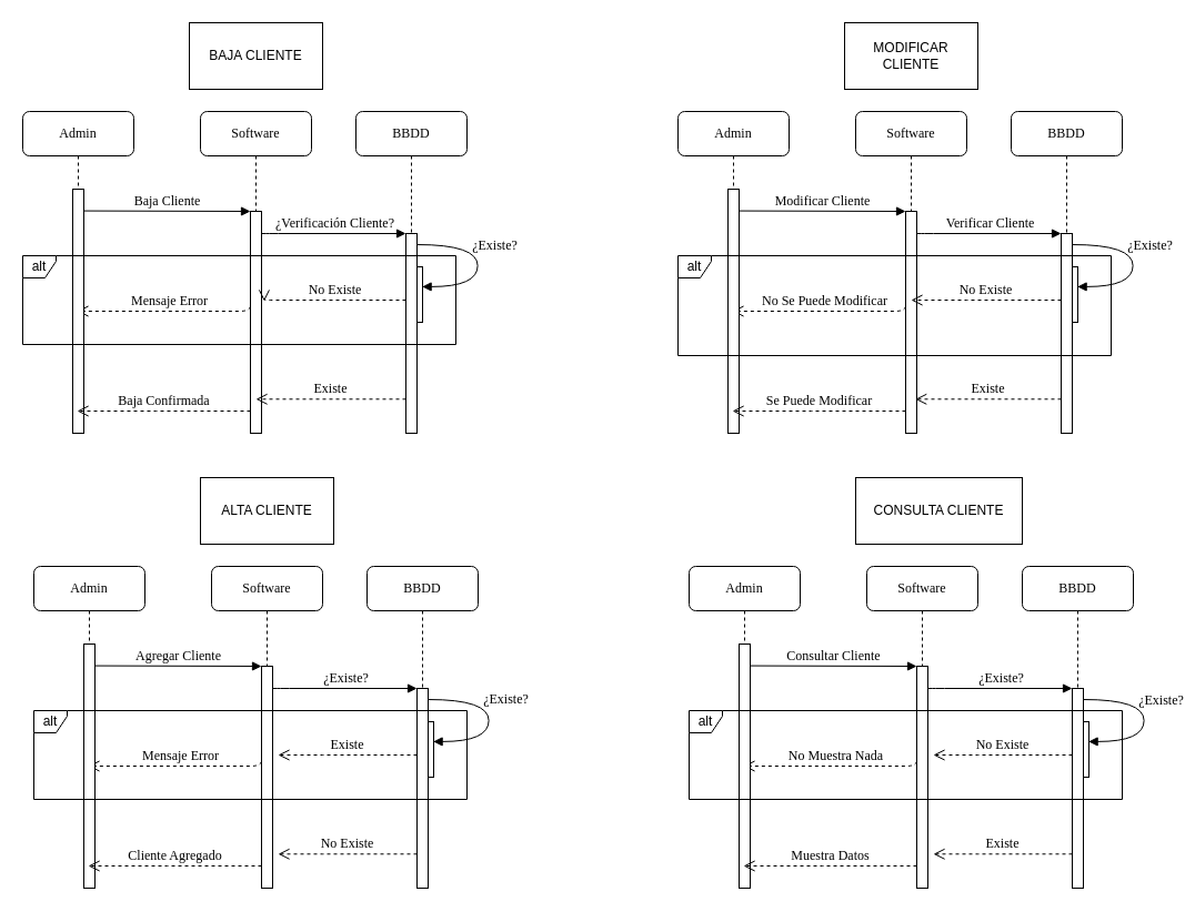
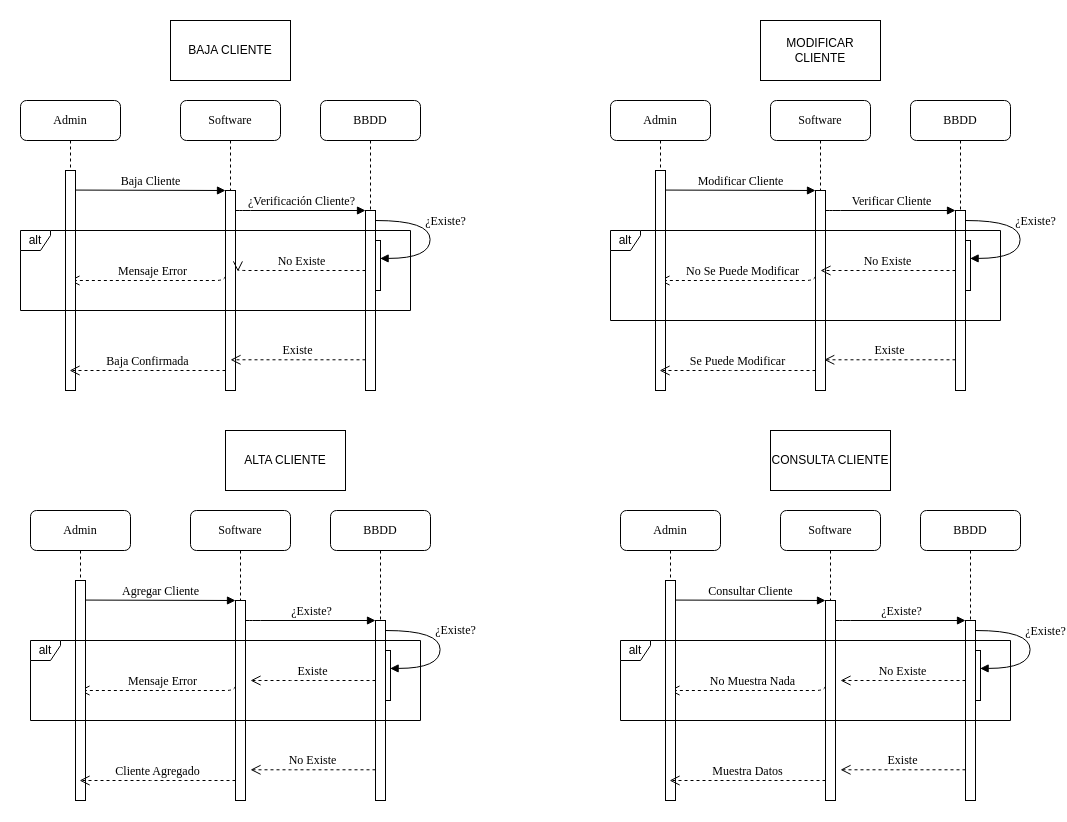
  <mxCell id="0" />
  <mxCell id="1" parent="0" />
  <mxCell id="2" value="Software" style="shape=umlLifeline;perimeter=lifelinePerimeter;whiteSpace=wrap;html=1;container=1;collapsible=0;recursiveResize=0;outlineConnect=0;rounded=1;shadow=0;comic=0;labelBackgroundColor=none;strokeWidth=1;fontFamily=Verdana;fontSize=12;align=center;" vertex="1" parent="1"><mxGeometry x="770" y="100" width="100" height="290" as="geometry" /></mxCell>
  <mxCell id="3" value="" style="html=1;points=[];perimeter=orthogonalPerimeter;rounded=0;shadow=0;comic=0;labelBackgroundColor=none;strokeWidth=1;fontFamily=Verdana;fontSize=12;align=center;" vertex="1" parent="2"><mxGeometry x="45" y="90" width="10" height="200" as="geometry" /></mxCell>
  <mxCell id="4" value="No Se Puede Modificar" style="html=1;verticalAlign=bottom;endArrow=open;dashed=1;endSize=8;labelBackgroundColor=none;fontFamily=Verdana;fontSize=12;edgeStyle=elbowEdgeStyle;elbow=vertical;" edge="1" parent="2"><mxGeometry relative="1" as="geometry"><mxPoint x="-111.038" y="180" as="targetPoint" /><Array as="points"><mxPoint x="20" y="180" /><mxPoint x="-50" y="170" /><mxPoint x="20" y="170" /></Array><mxPoint x="45" y="170" as="sourcePoint" /></mxGeometry></mxCell>
  <mxCell id="5" value="BBDD" style="shape=umlLifeline;perimeter=lifelinePerimeter;whiteSpace=wrap;html=1;container=1;collapsible=0;recursiveResize=0;outlineConnect=0;rounded=1;shadow=0;comic=0;labelBackgroundColor=none;strokeWidth=1;fontFamily=Verdana;fontSize=12;align=center;" vertex="1" parent="1"><mxGeometry x="910" y="100" width="100" height="290" as="geometry" /></mxCell>
  <mxCell id="6" value="No Existe" style="html=1;verticalAlign=bottom;endArrow=open;dashed=1;endSize=8;labelBackgroundColor=none;fontFamily=Verdana;fontSize=12;edgeStyle=elbowEdgeStyle;elbow=vertical;" edge="1" parent="5"><mxGeometry relative="1" as="geometry"><mxPoint x="-90" y="170" as="targetPoint" /><Array as="points"><mxPoint x="-50" y="170" /><mxPoint x="20" y="170" /></Array><mxPoint x="45" y="170" as="sourcePoint" /></mxGeometry></mxCell>
  <mxCell id="7" value="¿Existe?" style="html=1;verticalAlign=bottom;endArrow=block;labelBackgroundColor=none;fontFamily=Verdana;fontSize=12;elbow=vertical;edgeStyle=orthogonalEdgeStyle;curved=1;entryX=1;entryY=0.286;entryPerimeter=0;exitX=1.038;exitY=0.345;exitPerimeter=0;" edge="1" parent="5"><mxGeometry x="-0.093" y="15" relative="1" as="geometry"><mxPoint x="55.0" y="120.0" as="sourcePoint" /><mxPoint x="59.62" y="157.92" as="targetPoint" /><Array as="points"><mxPoint x="109.62" y="119.9" /><mxPoint x="109.62" y="157.9" /></Array><mxPoint as="offset" /></mxGeometry></mxCell>
  <mxCell id="8" value="" style="html=1;points=[];perimeter=orthogonalPerimeter;rounded=0;shadow=0;comic=0;labelBackgroundColor=none;strokeWidth=1;fontFamily=Verdana;fontSize=12;align=center;" vertex="1" parent="5"><mxGeometry x="50" y="140" width="10" height="50" as="geometry" /></mxCell>
  <mxCell id="9" value="Existe" style="html=1;verticalAlign=bottom;endArrow=open;dashed=1;endSize=8;labelBackgroundColor=none;fontFamily=Verdana;fontSize=12;edgeStyle=elbowEdgeStyle;elbow=vertical;entryX=0.871;entryY=0.845;entryDx=0;entryDy=0;entryPerimeter=0;" edge="1" parent="5" target="3"><mxGeometry relative="1" as="geometry"><mxPoint x="-80" y="259.29" as="targetPoint" /><Array as="points"><mxPoint x="-50" y="259.29" /><mxPoint x="20" y="259.29" /></Array><mxPoint x="45" y="259.29" as="sourcePoint" /></mxGeometry></mxCell>
  <mxCell id="10" value="Admin" style="shape=umlLifeline;perimeter=lifelinePerimeter;whiteSpace=wrap;html=1;container=1;collapsible=0;recursiveResize=0;outlineConnect=0;rounded=1;shadow=0;comic=0;labelBackgroundColor=none;strokeWidth=1;fontFamily=Verdana;fontSize=12;align=center;" vertex="1" parent="1"><mxGeometry x="610" y="100" width="100" height="290" as="geometry" /></mxCell>
  <mxCell id="11" value="" style="html=1;points=[];perimeter=orthogonalPerimeter;rounded=0;shadow=0;comic=0;labelBackgroundColor=none;strokeWidth=1;fontFamily=Verdana;fontSize=12;align=center;" vertex="1" parent="10"><mxGeometry x="45" y="70" width="10" height="220" as="geometry" /></mxCell>
  <mxCell id="12" value="" style="html=1;points=[];perimeter=orthogonalPerimeter;rounded=0;shadow=0;comic=0;labelBackgroundColor=none;strokeWidth=1;fontFamily=Verdana;fontSize=12;align=center;" vertex="1" parent="1"><mxGeometry x="955" y="210" width="10" height="180" as="geometry" /></mxCell>
  <mxCell id="13" value="Verificar Cliente" style="html=1;verticalAlign=bottom;endArrow=block;labelBackgroundColor=none;fontFamily=Verdana;fontSize=12;edgeStyle=elbowEdgeStyle;elbow=vertical;" edge="1" parent="1" source="3" target="12"><mxGeometry x="0.011" relative="1" as="geometry"><mxPoint x="880" y="210" as="sourcePoint" /><Array as="points"><mxPoint x="830" y="210" /></Array><mxPoint as="offset" /></mxGeometry></mxCell>
  <mxCell id="14" value="Modificar Cliente" style="html=1;verticalAlign=bottom;endArrow=block;entryX=0;entryY=0;labelBackgroundColor=none;fontFamily=Verdana;fontSize=12;edgeStyle=elbowEdgeStyle;elbow=vertical;" edge="1" parent="1" target="3"><mxGeometry relative="1" as="geometry"><mxPoint x="665" y="189.571" as="sourcePoint" /></mxGeometry></mxCell>
  <mxCell id="15" value="alt" style="shape=umlFrame;whiteSpace=wrap;html=1;pointerEvents=0;width=30;height=20;" vertex="1" parent="1"><mxGeometry x="610" y="230" width="390" height="90" as="geometry" /></mxCell>
  <mxCell id="16" value="Se Puede Modificar" style="html=1;verticalAlign=bottom;endArrow=open;dashed=1;endSize=8;labelBackgroundColor=none;fontFamily=Verdana;fontSize=12;edgeStyle=elbowEdgeStyle;elbow=vertical;" edge="1" parent="1"><mxGeometry relative="1" as="geometry"><mxPoint x="659.071" y="370" as="targetPoint" /><Array as="points"><mxPoint x="720" y="370" /><mxPoint x="790" y="370" /></Array><mxPoint x="815" y="370" as="sourcePoint" /></mxGeometry></mxCell>
  <mxCell id="17" value="MODIFICAR CLIENTE" style="rounded=0;whiteSpace=wrap;html=1;" vertex="1" parent="1"><mxGeometry x="760" y="20" width="120" height="60" as="geometry" /></mxCell>
  <mxCell id="18" value="Software" style="shape=umlLifeline;perimeter=lifelinePerimeter;whiteSpace=wrap;html=1;container=1;collapsible=0;recursiveResize=0;outlineConnect=0;rounded=1;shadow=0;comic=0;labelBackgroundColor=none;strokeWidth=1;fontFamily=Verdana;fontSize=12;align=center;" vertex="1" parent="1"><mxGeometry x="180" y="100" width="100" height="290" as="geometry" /></mxCell>
  <mxCell id="19" value="" style="html=1;points=[];perimeter=orthogonalPerimeter;rounded=0;shadow=0;comic=0;labelBackgroundColor=none;strokeWidth=1;fontFamily=Verdana;fontSize=12;align=center;" vertex="1" parent="18"><mxGeometry x="45" y="90" width="10" height="200" as="geometry" /></mxCell>
  <mxCell id="20" value="Mensaje Error" style="html=1;verticalAlign=bottom;endArrow=open;dashed=1;endSize=8;labelBackgroundColor=none;fontFamily=Verdana;fontSize=12;edgeStyle=elbowEdgeStyle;elbow=vertical;" edge="1" parent="18"><mxGeometry relative="1" as="geometry"><mxPoint x="-111.038" y="180" as="targetPoint" /><Array as="points"><mxPoint x="20" y="180" /><mxPoint x="-50" y="170" /><mxPoint x="20" y="170" /></Array><mxPoint x="45" y="170" as="sourcePoint" /></mxGeometry></mxCell>
  <mxCell id="21" value="BBDD" style="shape=umlLifeline;perimeter=lifelinePerimeter;whiteSpace=wrap;html=1;container=1;collapsible=0;recursiveResize=0;outlineConnect=0;rounded=1;shadow=0;comic=0;labelBackgroundColor=none;strokeWidth=1;fontFamily=Verdana;fontSize=12;align=center;" vertex="1" parent="1"><mxGeometry x="320" y="100" width="100" height="290" as="geometry" /></mxCell>
  <mxCell id="22" value="No Existe" style="html=1;verticalAlign=bottom;endArrow=open;dashed=1;endSize=8;labelBackgroundColor=none;fontFamily=Verdana;fontSize=12;edgeStyle=elbowEdgeStyle;elbow=vertical;entryX=1.243;entryY=0.405;entryDx=0;entryDy=0;entryPerimeter=0;" edge="1" parent="21" target="19"><mxGeometry relative="1" as="geometry"><mxPoint x="-80" y="170" as="targetPoint" /><Array as="points"><mxPoint x="-50" y="170" /><mxPoint x="20" y="170" /></Array><mxPoint x="45" y="170" as="sourcePoint" /></mxGeometry></mxCell>
  <mxCell id="23" value="¿Existe?" style="html=1;verticalAlign=bottom;endArrow=block;labelBackgroundColor=none;fontFamily=Verdana;fontSize=12;elbow=vertical;edgeStyle=orthogonalEdgeStyle;curved=1;entryX=1;entryY=0.286;entryPerimeter=0;exitX=1.038;exitY=0.345;exitPerimeter=0;" edge="1" parent="21"><mxGeometry x="-0.093" y="15" relative="1" as="geometry"><mxPoint x="55.0" y="120.0" as="sourcePoint" /><mxPoint x="59.62" y="157.92" as="targetPoint" /><Array as="points"><mxPoint x="109.62" y="119.9" /><mxPoint x="109.62" y="157.9" /></Array><mxPoint as="offset" /></mxGeometry></mxCell>
  <mxCell id="24" value="" style="html=1;points=[];perimeter=orthogonalPerimeter;rounded=0;shadow=0;comic=0;labelBackgroundColor=none;strokeWidth=1;fontFamily=Verdana;fontSize=12;align=center;" vertex="1" parent="21"><mxGeometry x="50" y="140" width="10" height="50" as="geometry" /></mxCell>
  <mxCell id="25" value="Existe" style="html=1;verticalAlign=bottom;endArrow=open;dashed=1;endSize=8;labelBackgroundColor=none;fontFamily=Verdana;fontSize=12;edgeStyle=elbowEdgeStyle;elbow=vertical;entryX=0.5;entryY=0.846;entryDx=0;entryDy=0;entryPerimeter=0;" edge="1" parent="21" target="19"><mxGeometry relative="1" as="geometry"><mxPoint x="-80" y="259.29" as="targetPoint" /><Array as="points"><mxPoint x="-50" y="259.29" /><mxPoint x="20" y="259.29" /></Array><mxPoint x="45" y="259.29" as="sourcePoint" /></mxGeometry></mxCell>
  <mxCell id="26" value="Admin" style="shape=umlLifeline;perimeter=lifelinePerimeter;whiteSpace=wrap;html=1;container=1;collapsible=0;recursiveResize=0;outlineConnect=0;rounded=1;shadow=0;comic=0;labelBackgroundColor=none;strokeWidth=1;fontFamily=Verdana;fontSize=12;align=center;" vertex="1" parent="1"><mxGeometry x="20" y="100" width="100" height="290" as="geometry" /></mxCell>
  <mxCell id="27" value="" style="html=1;points=[];perimeter=orthogonalPerimeter;rounded=0;shadow=0;comic=0;labelBackgroundColor=none;strokeWidth=1;fontFamily=Verdana;fontSize=12;align=center;" vertex="1" parent="26"><mxGeometry x="45" y="70" width="10" height="220" as="geometry" /></mxCell>
  <mxCell id="28" value="" style="html=1;points=[];perimeter=orthogonalPerimeter;rounded=0;shadow=0;comic=0;labelBackgroundColor=none;strokeWidth=1;fontFamily=Verdana;fontSize=12;align=center;" vertex="1" parent="1"><mxGeometry x="365" y="210" width="10" height="180" as="geometry" /></mxCell>
  <mxCell id="29" value="¿Verificación Cliente?" style="html=1;verticalAlign=bottom;endArrow=block;labelBackgroundColor=none;fontFamily=Verdana;fontSize=12;edgeStyle=elbowEdgeStyle;elbow=vertical;" edge="1" parent="1" source="19" target="28"><mxGeometry x="0.011" relative="1" as="geometry"><mxPoint x="290" y="210" as="sourcePoint" /><Array as="points"><mxPoint x="240" y="210" /></Array><mxPoint as="offset" /></mxGeometry></mxCell>
  <mxCell id="30" value="Baja Cliente" style="html=1;verticalAlign=bottom;endArrow=block;entryX=0;entryY=0;labelBackgroundColor=none;fontFamily=Verdana;fontSize=12;edgeStyle=elbowEdgeStyle;elbow=vertical;" edge="1" parent="1" target="19"><mxGeometry relative="1" as="geometry"><mxPoint x="75" y="189.571" as="sourcePoint" /></mxGeometry></mxCell>
  <mxCell id="31" value="alt" style="shape=umlFrame;whiteSpace=wrap;html=1;pointerEvents=0;width=30;height=20;" vertex="1" parent="1"><mxGeometry x="20" y="230" width="390" height="80" as="geometry" /></mxCell>
  <mxCell id="32" value="Baja Confirmada" style="html=1;verticalAlign=bottom;endArrow=open;dashed=1;endSize=8;labelBackgroundColor=none;fontFamily=Verdana;fontSize=12;edgeStyle=elbowEdgeStyle;elbow=vertical;" edge="1" parent="1"><mxGeometry relative="1" as="geometry"><mxPoint x="69.071" y="370" as="targetPoint" /><Array as="points"><mxPoint x="130" y="370" /><mxPoint x="200" y="370" /></Array><mxPoint x="225" y="370" as="sourcePoint" /></mxGeometry></mxCell>
  <mxCell id="33" value="BAJA CLIENTE" style="rounded=0;whiteSpace=wrap;html=1;" vertex="1" parent="1"><mxGeometry x="170" y="20" width="120" height="60" as="geometry" /></mxCell>
  <mxCell id="34" value="Software" style="shape=umlLifeline;perimeter=lifelinePerimeter;whiteSpace=wrap;html=1;container=1;collapsible=0;recursiveResize=0;outlineConnect=0;rounded=1;shadow=0;comic=0;labelBackgroundColor=none;strokeWidth=1;fontFamily=Verdana;fontSize=12;align=center;" vertex="1" parent="1"><mxGeometry x="780" y="510" width="100" height="290" as="geometry" /></mxCell>
  <mxCell id="35" value="" style="html=1;points=[];perimeter=orthogonalPerimeter;rounded=0;shadow=0;comic=0;labelBackgroundColor=none;strokeWidth=1;fontFamily=Verdana;fontSize=12;align=center;" vertex="1" parent="34"><mxGeometry x="45" y="90" width="10" height="200" as="geometry" /></mxCell>
  <mxCell id="36" value="No Muestra Nada" style="html=1;verticalAlign=bottom;endArrow=open;dashed=1;endSize=8;labelBackgroundColor=none;fontFamily=Verdana;fontSize=12;edgeStyle=elbowEdgeStyle;elbow=vertical;" edge="1" parent="34"><mxGeometry relative="1" as="geometry"><mxPoint x="-111.038" y="180" as="targetPoint" /><Array as="points"><mxPoint x="20" y="180" /><mxPoint x="-50" y="170" /><mxPoint x="20" y="170" /></Array><mxPoint x="45" y="170" as="sourcePoint" /></mxGeometry></mxCell>
  <mxCell id="37" value="BBDD" style="shape=umlLifeline;perimeter=lifelinePerimeter;whiteSpace=wrap;html=1;container=1;collapsible=0;recursiveResize=0;outlineConnect=0;rounded=1;shadow=0;comic=0;labelBackgroundColor=none;strokeWidth=1;fontFamily=Verdana;fontSize=12;align=center;" vertex="1" parent="1"><mxGeometry x="920" y="510" width="100" height="290" as="geometry" /></mxCell>
  <mxCell id="38" value="No Existe" style="html=1;verticalAlign=bottom;endArrow=open;dashed=1;endSize=8;labelBackgroundColor=none;fontFamily=Verdana;fontSize=12;edgeStyle=elbowEdgeStyle;elbow=vertical;" edge="1" parent="37"><mxGeometry relative="1" as="geometry"><mxPoint x="-80" y="170" as="targetPoint" /><Array as="points"><mxPoint x="-50" y="170" /><mxPoint x="20" y="170" /></Array><mxPoint x="45" y="170" as="sourcePoint" /></mxGeometry></mxCell>
  <mxCell id="39" value="¿Existe?" style="html=1;verticalAlign=bottom;endArrow=block;labelBackgroundColor=none;fontFamily=Verdana;fontSize=12;elbow=vertical;edgeStyle=orthogonalEdgeStyle;curved=1;entryX=1;entryY=0.286;entryPerimeter=0;exitX=1.038;exitY=0.345;exitPerimeter=0;" edge="1" parent="37"><mxGeometry x="-0.093" y="15" relative="1" as="geometry"><mxPoint x="55.0" y="120.0" as="sourcePoint" /><mxPoint x="59.62" y="157.92" as="targetPoint" /><Array as="points"><mxPoint x="109.62" y="119.9" /><mxPoint x="109.62" y="157.9" /></Array><mxPoint as="offset" /></mxGeometry></mxCell>
  <mxCell id="40" value="" style="html=1;points=[];perimeter=orthogonalPerimeter;rounded=0;shadow=0;comic=0;labelBackgroundColor=none;strokeWidth=1;fontFamily=Verdana;fontSize=12;align=center;" vertex="1" parent="37"><mxGeometry x="50" y="140" width="10" height="50" as="geometry" /></mxCell>
  <mxCell id="41" value="Existe" style="html=1;verticalAlign=bottom;endArrow=open;dashed=1;endSize=8;labelBackgroundColor=none;fontFamily=Verdana;fontSize=12;edgeStyle=elbowEdgeStyle;elbow=vertical;" edge="1" parent="37"><mxGeometry relative="1" as="geometry"><mxPoint x="-80" y="259.29" as="targetPoint" /><Array as="points"><mxPoint x="-50" y="259.29" /><mxPoint x="20" y="259.29" /></Array><mxPoint x="45" y="259.29" as="sourcePoint" /></mxGeometry></mxCell>
  <mxCell id="42" value="Admin" style="shape=umlLifeline;perimeter=lifelinePerimeter;whiteSpace=wrap;html=1;container=1;collapsible=0;recursiveResize=0;outlineConnect=0;rounded=1;shadow=0;comic=0;labelBackgroundColor=none;strokeWidth=1;fontFamily=Verdana;fontSize=12;align=center;" vertex="1" parent="1"><mxGeometry x="620" y="510" width="100" height="290" as="geometry" /></mxCell>
  <mxCell id="43" value="" style="html=1;points=[];perimeter=orthogonalPerimeter;rounded=0;shadow=0;comic=0;labelBackgroundColor=none;strokeWidth=1;fontFamily=Verdana;fontSize=12;align=center;" vertex="1" parent="42"><mxGeometry x="45" y="70" width="10" height="220" as="geometry" /></mxCell>
  <mxCell id="44" value="" style="html=1;points=[];perimeter=orthogonalPerimeter;rounded=0;shadow=0;comic=0;labelBackgroundColor=none;strokeWidth=1;fontFamily=Verdana;fontSize=12;align=center;" vertex="1" parent="1"><mxGeometry x="965" y="620" width="10" height="180" as="geometry" /></mxCell>
  <mxCell id="45" value="¿Existe?" style="html=1;verticalAlign=bottom;endArrow=block;labelBackgroundColor=none;fontFamily=Verdana;fontSize=12;edgeStyle=elbowEdgeStyle;elbow=vertical;" edge="1" parent="1" source="35" target="44"><mxGeometry x="0.011" relative="1" as="geometry"><mxPoint x="890" y="620" as="sourcePoint" /><Array as="points"><mxPoint x="840" y="620" /></Array><mxPoint as="offset" /></mxGeometry></mxCell>
  <mxCell id="46" value="Consultar Cliente" style="html=1;verticalAlign=bottom;endArrow=block;entryX=0;entryY=0;labelBackgroundColor=none;fontFamily=Verdana;fontSize=12;edgeStyle=elbowEdgeStyle;elbow=vertical;" edge="1" parent="1" target="35"><mxGeometry relative="1" as="geometry"><mxPoint x="675" y="599.571" as="sourcePoint" /></mxGeometry></mxCell>
  <mxCell id="47" value="alt" style="shape=umlFrame;whiteSpace=wrap;html=1;pointerEvents=0;width=30;height=20;" vertex="1" parent="1"><mxGeometry x="620" y="640" width="390" height="80" as="geometry" /></mxCell>
  <mxCell id="48" value="Muestra Datos" style="html=1;verticalAlign=bottom;endArrow=open;dashed=1;endSize=8;labelBackgroundColor=none;fontFamily=Verdana;fontSize=12;edgeStyle=elbowEdgeStyle;elbow=vertical;" edge="1" parent="1"><mxGeometry relative="1" as="geometry"><mxPoint x="669.071" y="780" as="targetPoint" /><Array as="points"><mxPoint x="730" y="780" /><mxPoint x="800" y="780" /></Array><mxPoint x="825" y="780" as="sourcePoint" /></mxGeometry></mxCell>
- <mxCell id="49" value="CONSULTA CLIENTE" style="rounded=0;whiteSpace=wrap;html=1;" vertex="1" parent="1"><mxGeometry x="770" y="430" width="150" height="60" as="geometry" /></mxCell>
+ <mxCell id="49" value="CONSULTA CLIENTE" style="rounded=0;whiteSpace=wrap;html=1;" vertex="1" parent="1"><mxGeometry x="770" y="430" width="120" height="60" as="geometry" /></mxCell>
  <mxCell id="50" value="Software" style="shape=umlLifeline;perimeter=lifelinePerimeter;whiteSpace=wrap;html=1;container=1;collapsible=0;recursiveResize=0;outlineConnect=0;rounded=1;shadow=0;comic=0;labelBackgroundColor=none;strokeWidth=1;fontFamily=Verdana;fontSize=12;align=center;" vertex="1" parent="1"><mxGeometry x="190" y="510" width="100" height="290" as="geometry" /></mxCell>
  <mxCell id="51" value="" style="html=1;points=[];perimeter=orthogonalPerimeter;rounded=0;shadow=0;comic=0;labelBackgroundColor=none;strokeWidth=1;fontFamily=Verdana;fontSize=12;align=center;" vertex="1" parent="50"><mxGeometry x="45" y="90" width="10" height="200" as="geometry" /></mxCell>
  <mxCell id="52" value="Mensaje Error" style="html=1;verticalAlign=bottom;endArrow=open;dashed=1;endSize=8;labelBackgroundColor=none;fontFamily=Verdana;fontSize=12;edgeStyle=elbowEdgeStyle;elbow=vertical;" edge="1" parent="50"><mxGeometry relative="1" as="geometry"><mxPoint x="-111.038" y="180" as="targetPoint" /><Array as="points"><mxPoint x="20" y="180" /><mxPoint x="-50" y="170" /><mxPoint x="20" y="170" /></Array><mxPoint x="45" y="170" as="sourcePoint" /></mxGeometry></mxCell>
  <mxCell id="53" value="BBDD" style="shape=umlLifeline;perimeter=lifelinePerimeter;whiteSpace=wrap;html=1;container=1;collapsible=0;recursiveResize=0;outlineConnect=0;rounded=1;shadow=0;comic=0;labelBackgroundColor=none;strokeWidth=1;fontFamily=Verdana;fontSize=12;align=center;" vertex="1" parent="1"><mxGeometry x="330" y="510" width="100" height="290" as="geometry" /></mxCell>
  <mxCell id="54" value="Existe" style="html=1;verticalAlign=bottom;endArrow=open;dashed=1;endSize=8;labelBackgroundColor=none;fontFamily=Verdana;fontSize=12;edgeStyle=elbowEdgeStyle;elbow=vertical;" edge="1" parent="53"><mxGeometry relative="1" as="geometry"><mxPoint x="-80" y="170" as="targetPoint" /><Array as="points"><mxPoint x="-50" y="170" /><mxPoint x="20" y="170" /></Array><mxPoint x="45" y="170" as="sourcePoint" /></mxGeometry></mxCell>
  <mxCell id="55" value="¿Existe?" style="html=1;verticalAlign=bottom;endArrow=block;labelBackgroundColor=none;fontFamily=Verdana;fontSize=12;elbow=vertical;edgeStyle=orthogonalEdgeStyle;curved=1;entryX=1;entryY=0.286;entryPerimeter=0;exitX=1.038;exitY=0.345;exitPerimeter=0;" edge="1" parent="53"><mxGeometry x="-0.097" y="15" relative="1" as="geometry"><mxPoint x="55.0" y="120.0" as="sourcePoint" /><mxPoint x="59.62" y="157.92" as="targetPoint" /><Array as="points"><mxPoint x="109.62" y="119.9" /><mxPoint x="109.62" y="157.9" /></Array><mxPoint as="offset" /></mxGeometry></mxCell>
  <mxCell id="56" value="" style="html=1;points=[];perimeter=orthogonalPerimeter;rounded=0;shadow=0;comic=0;labelBackgroundColor=none;strokeWidth=1;fontFamily=Verdana;fontSize=12;align=center;" vertex="1" parent="53"><mxGeometry x="50" y="140" width="10" height="50" as="geometry" /></mxCell>
  <mxCell id="57" value="No Existe" style="html=1;verticalAlign=bottom;endArrow=open;dashed=1;endSize=8;labelBackgroundColor=none;fontFamily=Verdana;fontSize=12;edgeStyle=elbowEdgeStyle;elbow=vertical;" edge="1" parent="53"><mxGeometry relative="1" as="geometry"><mxPoint x="-80" y="259.29" as="targetPoint" /><Array as="points"><mxPoint x="-50" y="259.29" /><mxPoint x="20" y="259.29" /></Array><mxPoint x="45" y="259.29" as="sourcePoint" /></mxGeometry></mxCell>
  <mxCell id="58" value="Admin" style="shape=umlLifeline;perimeter=lifelinePerimeter;whiteSpace=wrap;html=1;container=1;collapsible=0;recursiveResize=0;outlineConnect=0;rounded=1;shadow=0;comic=0;labelBackgroundColor=none;strokeWidth=1;fontFamily=Verdana;fontSize=12;align=center;" vertex="1" parent="1"><mxGeometry x="30" y="510" width="100" height="290" as="geometry" /></mxCell>
  <mxCell id="59" value="" style="html=1;points=[];perimeter=orthogonalPerimeter;rounded=0;shadow=0;comic=0;labelBackgroundColor=none;strokeWidth=1;fontFamily=Verdana;fontSize=12;align=center;" vertex="1" parent="58"><mxGeometry x="45" y="70" width="10" height="220" as="geometry" /></mxCell>
  <mxCell id="60" value="" style="html=1;points=[];perimeter=orthogonalPerimeter;rounded=0;shadow=0;comic=0;labelBackgroundColor=none;strokeWidth=1;fontFamily=Verdana;fontSize=12;align=center;" vertex="1" parent="1"><mxGeometry x="375" y="620" width="10" height="180" as="geometry" /></mxCell>
  <mxCell id="61" value="¿Existe?" style="html=1;verticalAlign=bottom;endArrow=block;labelBackgroundColor=none;fontFamily=Verdana;fontSize=12;edgeStyle=elbowEdgeStyle;elbow=vertical;" edge="1" parent="1" source="51" target="60"><mxGeometry x="0.011" relative="1" as="geometry"><mxPoint x="300" y="620" as="sourcePoint" /><Array as="points"><mxPoint x="250" y="620" /></Array><mxPoint as="offset" /></mxGeometry></mxCell>
  <mxCell id="62" value="Agregar Cliente" style="html=1;verticalAlign=bottom;endArrow=block;entryX=0;entryY=0;labelBackgroundColor=none;fontFamily=Verdana;fontSize=12;edgeStyle=elbowEdgeStyle;elbow=vertical;" edge="1" parent="1" target="51"><mxGeometry relative="1" as="geometry"><mxPoint x="85" y="599.571" as="sourcePoint" /></mxGeometry></mxCell>
  <mxCell id="63" value="alt" style="shape=umlFrame;whiteSpace=wrap;html=1;pointerEvents=0;width=30;height=20;" vertex="1" parent="1"><mxGeometry x="30" y="640" width="390" height="80" as="geometry" /></mxCell>
  <mxCell id="64" value="Cliente Agregado" style="html=1;verticalAlign=bottom;endArrow=open;dashed=1;endSize=8;labelBackgroundColor=none;fontFamily=Verdana;fontSize=12;edgeStyle=elbowEdgeStyle;elbow=vertical;" edge="1" parent="1"><mxGeometry relative="1" as="geometry"><mxPoint x="79.071" y="780" as="targetPoint" /><Array as="points"><mxPoint x="140" y="780" /><mxPoint x="210" y="780" /></Array><mxPoint x="235" y="780" as="sourcePoint" /></mxGeometry></mxCell>
- <mxCell id="65" value="ALTA CLIENTE" style="rounded=0;whiteSpace=wrap;html=1;" vertex="1" parent="1"><mxGeometry x="180" y="430" width="120" height="60" as="geometry" /></mxCell>
+ <mxCell id="65" value="ALTA CLIENTE" style="rounded=0;whiteSpace=wrap;html=1;" vertex="1" parent="1"><mxGeometry x="225" y="430" width="120" height="60" as="geometry" /></mxCell>
